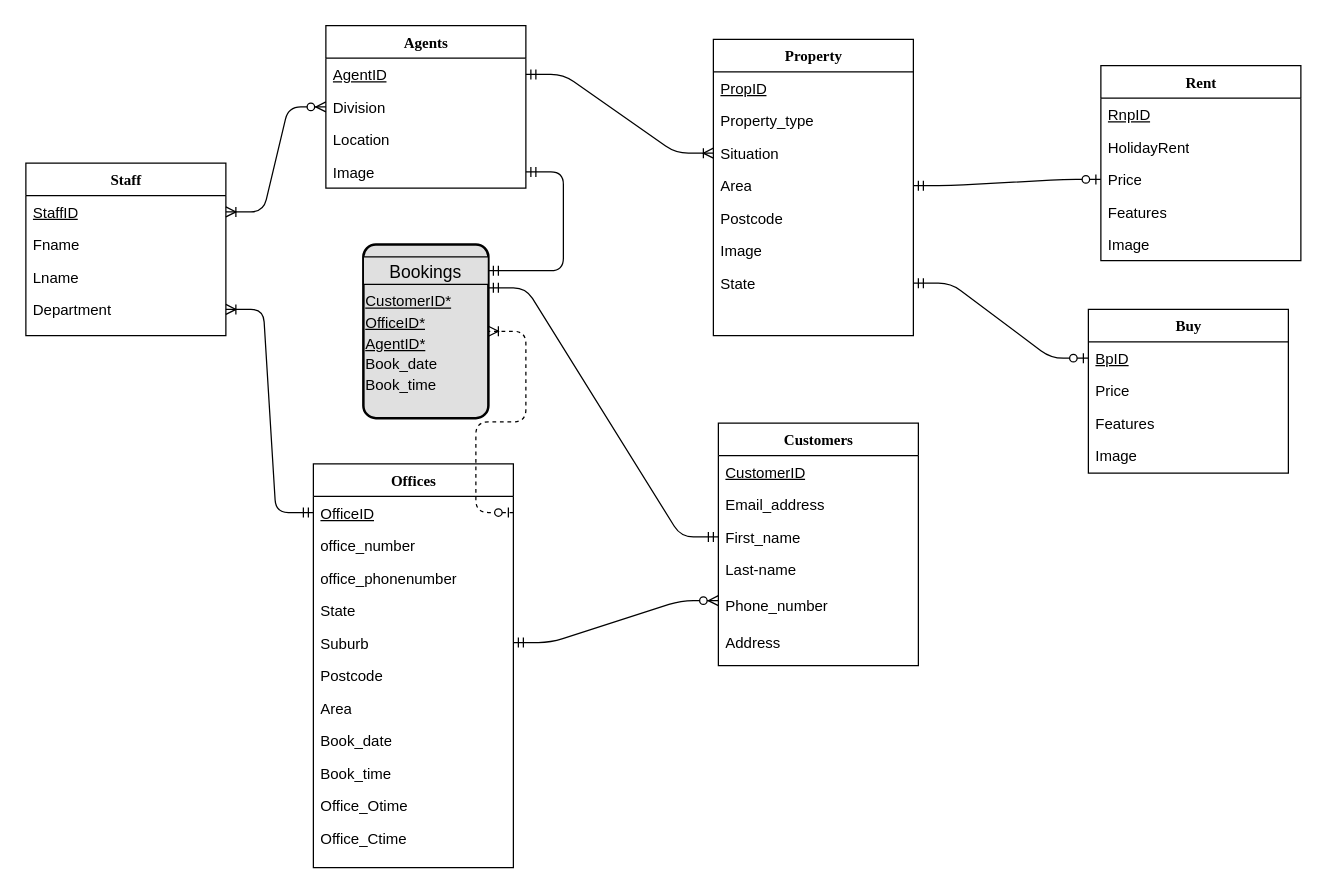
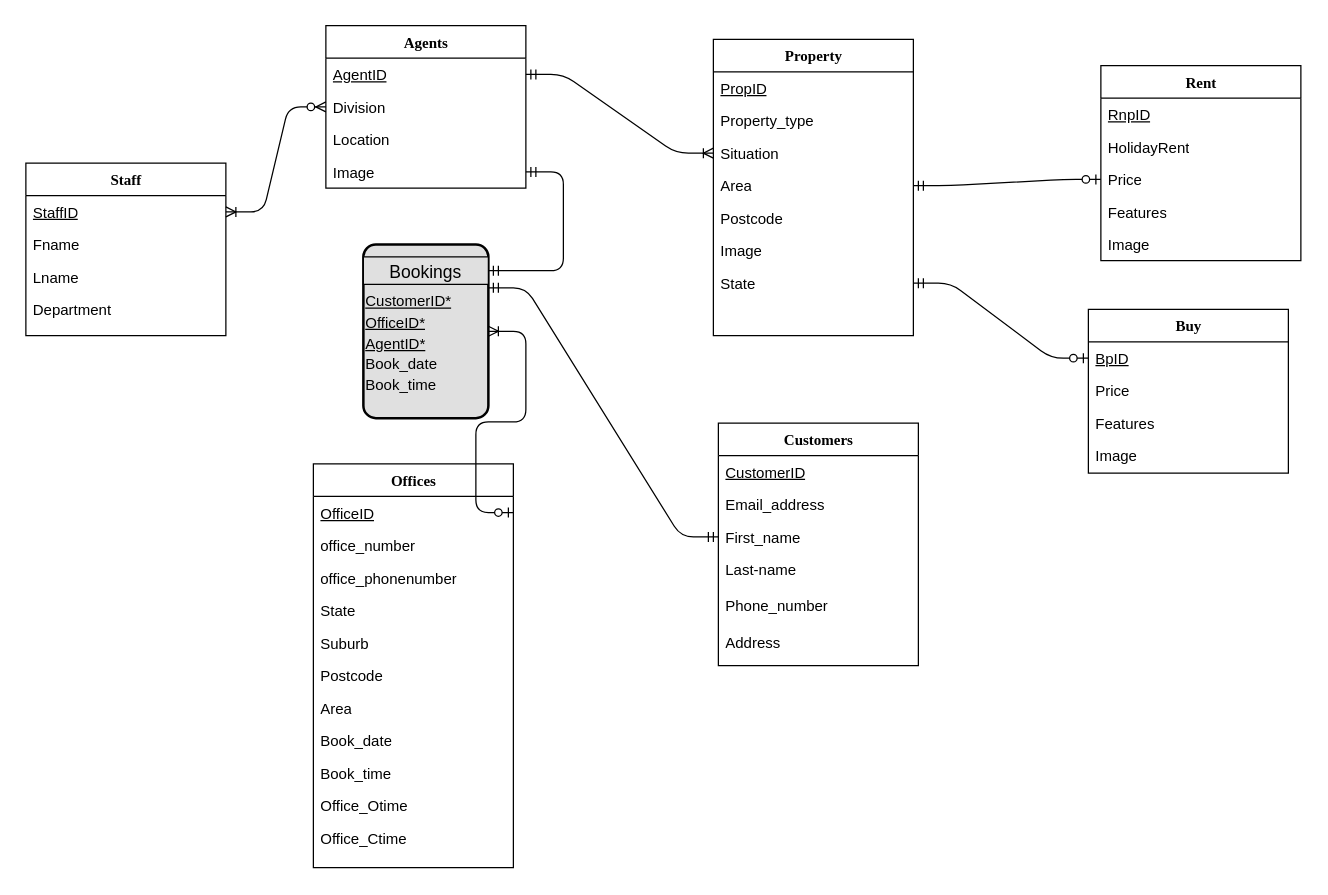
  <mxCell id="0" />
  <mxCell id="1" parent="0" />
  <mxCell id="2" value="Customers" parent="1" vertex="1" style="swimlane;html=1;fontStyle=1;align=center;verticalAlign=top;childLayout=stackLayout;horizontal=1;startSize=26;horizontalStack=0;resizeParent=1;resizeLast=0;collapsible=1;marginBottom=0;swimlaneFillColor=#ffffff;rounded=0;shadow=0;comic=0;labelBackgroundColor=none;strokeColor=#000000;strokeWidth=1;fillColor=none;fontFamily=Verdana;fontSize=12;fontColor=#000000;"><mxGeometry as="geometry" width="160" height="194" x="574" y="338" /></mxCell>
  <mxCell id="3" value="&lt;u&gt;CustomerID&lt;/u&gt;" parent="2" vertex="1" style="text;html=1;strokeColor=none;fillColor=none;align=left;verticalAlign=top;spacingLeft=4;spacingRight=4;whiteSpace=wrap;overflow=hidden;rotatable=0;points=[[0,0.5],[1,0.5]];portConstraint=eastwest;"><mxGeometry as="geometry" width="160" height="26" y="26" /></mxCell>
  <mxCell id="4" value="Email_address" parent="2" vertex="1" style="text;html=1;strokeColor=none;fillColor=none;align=left;verticalAlign=top;spacingLeft=4;spacingRight=4;whiteSpace=wrap;overflow=hidden;rotatable=0;points=[[0,0.5],[1,0.5]];portConstraint=eastwest;"><mxGeometry as="geometry" width="160" height="26" y="52" /></mxCell>
  <mxCell id="5" value="First_name" parent="2" vertex="1" style="text;html=1;strokeColor=none;fillColor=none;align=left;verticalAlign=top;spacingLeft=4;spacingRight=4;whiteSpace=wrap;overflow=hidden;rotatable=0;points=[[0,0.5],[1,0.5]];portConstraint=eastwest;"><mxGeometry as="geometry" width="160" height="26" y="78" /></mxCell>
  <mxCell id="6" value="Last-name&lt;br&gt;&lt;br&gt;Phone_number&lt;br&gt;&lt;br&gt;Address" parent="2" vertex="1" style="text;html=1;strokeColor=none;fillColor=none;align=left;verticalAlign=top;spacingLeft=4;spacingRight=4;whiteSpace=wrap;overflow=hidden;rotatable=0;points=[[0,0.5],[1,0.5]];portConstraint=eastwest;"><mxGeometry as="geometry" width="160" height="76" y="104" /></mxCell>
  <mxCell id="7" value="Buy" parent="1" vertex="1" style="swimlane;html=1;fontStyle=1;align=center;verticalAlign=top;childLayout=stackLayout;horizontal=1;startSize=26;horizontalStack=0;resizeParent=1;resizeLast=0;collapsible=1;marginBottom=0;swimlaneFillColor=#ffffff;rounded=0;shadow=0;comic=0;labelBackgroundColor=none;strokeColor=#000000;strokeWidth=1;fillColor=none;fontFamily=Verdana;fontSize=12;fontColor=#000000;"><mxGeometry as="geometry" width="160" height="131" x="870" y="247" /></mxCell>
  <mxCell id="8" value="&lt;u&gt;BpID&lt;/u&gt;" parent="7" vertex="1" style="text;html=1;strokeColor=none;fillColor=none;align=left;verticalAlign=top;spacingLeft=4;spacingRight=4;whiteSpace=wrap;overflow=hidden;rotatable=0;points=[[0,0.5],[1,0.5]];portConstraint=eastwest;"><mxGeometry as="geometry" width="160" height="26" y="26" /></mxCell>
  <mxCell id="9" value="Price" parent="7" vertex="1" style="text;html=1;strokeColor=none;fillColor=none;align=left;verticalAlign=top;spacingLeft=4;spacingRight=4;whiteSpace=wrap;overflow=hidden;rotatable=0;points=[[0,0.5],[1,0.5]];portConstraint=eastwest;"><mxGeometry as="geometry" width="160" height="26" y="52" /></mxCell>
  <mxCell id="10" value="Features" parent="7" vertex="1" style="text;html=1;strokeColor=none;fillColor=none;align=left;verticalAlign=top;spacingLeft=4;spacingRight=4;whiteSpace=wrap;overflow=hidden;rotatable=0;points=[[0,0.5],[1,0.5]];portConstraint=eastwest;"><mxGeometry as="geometry" width="160" height="26" y="78" /></mxCell>
  <mxCell id="11" value="Image" parent="7" vertex="1" style="text;html=1;strokeColor=none;fillColor=none;align=left;verticalAlign=top;spacingLeft=4;spacingRight=4;whiteSpace=wrap;overflow=hidden;rotatable=0;points=[[0,0.5],[1,0.5]];portConstraint=eastwest;"><mxGeometry as="geometry" width="160" height="26" y="104" /></mxCell>
  <mxCell id="12" value="Rent" parent="1" vertex="1" style="swimlane;html=1;fontStyle=1;align=center;verticalAlign=top;childLayout=stackLayout;horizontal=1;startSize=26;horizontalStack=0;resizeParent=1;resizeLast=0;collapsible=1;marginBottom=0;swimlaneFillColor=#ffffff;rounded=0;shadow=0;comic=0;labelBackgroundColor=none;strokeColor=#000000;strokeWidth=1;fillColor=none;fontFamily=Verdana;fontSize=12;fontColor=#000000;"><mxGeometry as="geometry" width="160" height="156" x="880" y="52" /></mxCell>
  <mxCell id="13" value="&lt;u&gt;RnpID&lt;/u&gt;" parent="12" vertex="1" style="text;html=1;strokeColor=none;fillColor=none;align=left;verticalAlign=top;spacingLeft=4;spacingRight=4;whiteSpace=wrap;overflow=hidden;rotatable=0;points=[[0,0.5],[1,0.5]];portConstraint=eastwest;"><mxGeometry as="geometry" width="160" height="26" y="26" /></mxCell>
  <mxCell id="14" value="HolidayRent" parent="12" vertex="1" style="text;html=1;strokeColor=none;fillColor=none;align=left;verticalAlign=top;spacingLeft=4;spacingRight=4;whiteSpace=wrap;overflow=hidden;rotatable=0;points=[[0,0.5],[1,0.5]];portConstraint=eastwest;"><mxGeometry as="geometry" width="160" height="26" y="52" /></mxCell>
  <mxCell id="15" value="Price" parent="12" vertex="1" style="text;html=1;strokeColor=none;fillColor=none;align=left;verticalAlign=top;spacingLeft=4;spacingRight=4;whiteSpace=wrap;overflow=hidden;rotatable=0;points=[[0,0.5],[1,0.5]];portConstraint=eastwest;"><mxGeometry as="geometry" width="160" height="26" y="78" /></mxCell>
  <mxCell id="16" value="Features" parent="12" vertex="1" style="text;html=1;strokeColor=none;fillColor=none;align=left;verticalAlign=top;spacingLeft=4;spacingRight=4;whiteSpace=wrap;overflow=hidden;rotatable=0;points=[[0,0.5],[1,0.5]];portConstraint=eastwest;"><mxGeometry as="geometry" width="160" height="26" y="104" /></mxCell>
  <mxCell id="17" value="Image" parent="12" vertex="1" style="text;html=1;strokeColor=none;fillColor=none;align=left;verticalAlign=top;spacingLeft=4;spacingRight=4;whiteSpace=wrap;overflow=hidden;rotatable=0;points=[[0,0.5],[1,0.5]];portConstraint=eastwest;"><mxGeometry as="geometry" width="160" height="26" y="130" /></mxCell>
  <mxCell id="18" value="Offices" parent="1" vertex="1" style="swimlane;html=1;fontStyle=1;align=center;verticalAlign=top;childLayout=stackLayout;horizontal=1;startSize=26;horizontalStack=0;resizeParent=1;resizeLast=0;collapsible=1;marginBottom=0;swimlaneFillColor=#ffffff;rounded=0;shadow=0;comic=0;labelBackgroundColor=none;strokeColor=#000000;strokeWidth=1;fillColor=none;fontFamily=Verdana;fontSize=12;fontColor=#000000;"><mxGeometry as="geometry" width="160" height="323" x="250" y="370.5" /></mxCell>
  <mxCell id="19" value="&lt;u&gt;OfficeID&lt;/u&gt;" parent="18" vertex="1" style="text;html=1;strokeColor=none;fillColor=none;align=left;verticalAlign=top;spacingLeft=4;spacingRight=4;whiteSpace=wrap;overflow=hidden;rotatable=0;points=[[0,0.5],[1,0.5]];portConstraint=eastwest;"><mxGeometry as="geometry" width="160" height="26" y="26" /></mxCell>
  <mxCell id="20" value="office_number" parent="18" vertex="1" style="text;html=1;strokeColor=none;fillColor=none;align=left;verticalAlign=top;spacingLeft=4;spacingRight=4;whiteSpace=wrap;overflow=hidden;rotatable=0;points=[[0,0.5],[1,0.5]];portConstraint=eastwest;"><mxGeometry as="geometry" width="160" height="26" y="52" /></mxCell>
  <mxCell id="21" value="office_phonenumber" parent="18" vertex="1" style="text;html=1;strokeColor=none;fillColor=none;align=left;verticalAlign=top;spacingLeft=4;spacingRight=4;whiteSpace=wrap;overflow=hidden;rotatable=0;points=[[0,0.5],[1,0.5]];portConstraint=eastwest;"><mxGeometry as="geometry" width="160" height="26" y="78" /></mxCell>
  <mxCell id="22" value="State" parent="18" vertex="1" style="text;html=1;strokeColor=none;fillColor=none;align=left;verticalAlign=top;spacingLeft=4;spacingRight=4;whiteSpace=wrap;overflow=hidden;rotatable=0;points=[[0,0.5],[1,0.5]];portConstraint=eastwest;"><mxGeometry as="geometry" width="160" height="26" y="104" /></mxCell>
  <mxCell id="23" value="Suburb" parent="18" vertex="1" style="text;html=1;strokeColor=none;fillColor=none;align=left;verticalAlign=top;spacingLeft=4;spacingRight=4;whiteSpace=wrap;overflow=hidden;rotatable=0;points=[[0,0.5],[1,0.5]];portConstraint=eastwest;"><mxGeometry as="geometry" width="160" height="26" y="130" /></mxCell>
  <mxCell id="24" value="Postcode" parent="18" vertex="1" style="text;html=1;strokeColor=none;fillColor=none;align=left;verticalAlign=top;spacingLeft=4;spacingRight=4;whiteSpace=wrap;overflow=hidden;rotatable=0;points=[[0,0.5],[1,0.5]];portConstraint=eastwest;"><mxGeometry as="geometry" width="160" height="26" y="156" /></mxCell>
  <mxCell id="25" value="Area" parent="18" vertex="1" style="text;html=1;strokeColor=none;fillColor=none;align=left;verticalAlign=top;spacingLeft=4;spacingRight=4;whiteSpace=wrap;overflow=hidden;rotatable=0;points=[[0,0.5],[1,0.5]];portConstraint=eastwest;"><mxGeometry as="geometry" width="160" height="26" y="182" /></mxCell>
  <mxCell id="26" value="Book_date" parent="18" vertex="1" style="text;html=1;strokeColor=none;fillColor=none;align=left;verticalAlign=top;spacingLeft=4;spacingRight=4;whiteSpace=wrap;overflow=hidden;rotatable=0;points=[[0,0.5],[1,0.5]];portConstraint=eastwest;"><mxGeometry as="geometry" width="160" height="26" y="208" /></mxCell>
  <mxCell id="27" value="Book_time" parent="18" vertex="1" style="text;html=1;strokeColor=none;fillColor=none;align=left;verticalAlign=top;spacingLeft=4;spacingRight=4;whiteSpace=wrap;overflow=hidden;rotatable=0;points=[[0,0.5],[1,0.5]];portConstraint=eastwest;"><mxGeometry as="geometry" width="160" height="26" y="234" /></mxCell>
  <mxCell id="28" value="Office_Otime" parent="18" vertex="1" style="text;html=1;strokeColor=none;fillColor=none;align=left;verticalAlign=top;spacingLeft=4;spacingRight=4;whiteSpace=wrap;overflow=hidden;rotatable=0;points=[[0,0.5],[1,0.5]];portConstraint=eastwest;"><mxGeometry as="geometry" width="160" height="26" y="260" /></mxCell>
  <mxCell id="29" value="Office_Ctime" parent="18" vertex="1" style="text;html=1;strokeColor=none;fillColor=none;align=left;verticalAlign=top;spacingLeft=4;spacingRight=4;whiteSpace=wrap;overflow=hidden;rotatable=0;points=[[0,0.5],[1,0.5]];portConstraint=eastwest;"><mxGeometry as="geometry" width="160" height="26" y="286" /></mxCell>
  <mxCell id="30" value="Property" parent="1" vertex="1" style="swimlane;html=1;fontStyle=1;align=center;verticalAlign=top;childLayout=stackLayout;horizontal=1;startSize=26;horizontalStack=0;resizeParent=1;resizeLast=0;collapsible=1;marginBottom=0;swimlaneFillColor=#ffffff;rounded=0;shadow=0;comic=0;labelBackgroundColor=none;strokeColor=#000000;strokeWidth=1;fillColor=none;fontFamily=Verdana;fontSize=12;fontColor=#000000;"><mxGeometry as="geometry" width="160" height="237" x="570" y="31" /></mxCell>
  <mxCell id="31" value="&lt;u&gt;PropID&lt;/u&gt;" parent="30" vertex="1" style="text;html=1;strokeColor=none;fillColor=none;align=left;verticalAlign=top;spacingLeft=4;spacingRight=4;whiteSpace=wrap;overflow=hidden;rotatable=0;points=[[0,0.5],[1,0.5]];portConstraint=eastwest;"><mxGeometry as="geometry" width="160" height="26" y="26" /></mxCell>
  <mxCell id="32" value="Property_type" parent="30" vertex="1" style="text;html=1;strokeColor=none;fillColor=none;align=left;verticalAlign=top;spacingLeft=4;spacingRight=4;whiteSpace=wrap;overflow=hidden;rotatable=0;points=[[0,0.5],[1,0.5]];portConstraint=eastwest;"><mxGeometry as="geometry" width="160" height="26" y="52" /></mxCell>
  <mxCell id="33" value="Situation" parent="30" vertex="1" style="text;html=1;strokeColor=none;fillColor=none;align=left;verticalAlign=top;spacingLeft=4;spacingRight=4;whiteSpace=wrap;overflow=hidden;rotatable=0;points=[[0,0.5],[1,0.5]];portConstraint=eastwest;"><mxGeometry as="geometry" width="160" height="26" y="78" /></mxCell>
  <mxCell id="34" value="Area" parent="30" vertex="1" style="text;html=1;strokeColor=none;fillColor=none;align=left;verticalAlign=top;spacingLeft=4;spacingRight=4;whiteSpace=wrap;overflow=hidden;rotatable=0;points=[[0,0.5],[1,0.5]];portConstraint=eastwest;"><mxGeometry as="geometry" width="160" height="26" y="104" /></mxCell>
  <mxCell id="35" value="Postcode" parent="30" vertex="1" style="text;html=1;strokeColor=none;fillColor=none;align=left;verticalAlign=top;spacingLeft=4;spacingRight=4;whiteSpace=wrap;overflow=hidden;rotatable=0;points=[[0,0.5],[1,0.5]];portConstraint=eastwest;"><mxGeometry as="geometry" width="160" height="26" y="130" /></mxCell>
  <mxCell id="36" value="Image" parent="30" vertex="1" style="text;html=1;strokeColor=none;fillColor=none;align=left;verticalAlign=top;spacingLeft=4;spacingRight=4;whiteSpace=wrap;overflow=hidden;rotatable=0;points=[[0,0.5],[1,0.5]];portConstraint=eastwest;"><mxGeometry as="geometry" width="160" height="26" y="156" /></mxCell>
  <mxCell id="37" value="State" parent="30" vertex="1" style="text;html=1;strokeColor=none;fillColor=none;align=left;verticalAlign=top;spacingLeft=4;spacingRight=4;whiteSpace=wrap;overflow=hidden;rotatable=0;points=[[0,0.5],[1,0.5]];portConstraint=eastwest;"><mxGeometry as="geometry" width="160" height="26" y="182" /></mxCell>
  <mxCell id="38" value="Staff" parent="1" vertex="1" style="swimlane;html=1;fontStyle=1;align=center;verticalAlign=top;childLayout=stackLayout;horizontal=1;startSize=26;horizontalStack=0;resizeParent=1;resizeLast=0;collapsible=1;marginBottom=0;swimlaneFillColor=#ffffff;rounded=0;shadow=0;comic=0;labelBackgroundColor=none;strokeColor=#000000;strokeWidth=1;fillColor=none;fontFamily=Verdana;fontSize=12;fontColor=#000000;"><mxGeometry as="geometry" width="160" height="138" x="20" y="130" /></mxCell>
  <mxCell id="39" value="&lt;u&gt;StaffID&lt;/u&gt;" parent="38" vertex="1" style="text;html=1;strokeColor=none;fillColor=none;align=left;verticalAlign=top;spacingLeft=4;spacingRight=4;whiteSpace=wrap;overflow=hidden;rotatable=0;points=[[0,0.5],[1,0.5]];portConstraint=eastwest;"><mxGeometry as="geometry" width="160" height="26" y="26" /></mxCell>
  <mxCell id="40" value="Fname" parent="38" vertex="1" style="text;html=1;strokeColor=none;fillColor=none;align=left;verticalAlign=top;spacingLeft=4;spacingRight=4;whiteSpace=wrap;overflow=hidden;rotatable=0;points=[[0,0.5],[1,0.5]];portConstraint=eastwest;"><mxGeometry as="geometry" width="160" height="26" y="52" /></mxCell>
  <mxCell id="41" value="Lname" parent="38" vertex="1" style="text;html=1;strokeColor=none;fillColor=none;align=left;verticalAlign=top;spacingLeft=4;spacingRight=4;whiteSpace=wrap;overflow=hidden;rotatable=0;points=[[0,0.5],[1,0.5]];portConstraint=eastwest;"><mxGeometry as="geometry" width="160" height="26" y="78" /></mxCell>
  <mxCell id="42" value="Department" parent="38" vertex="1" style="text;html=1;strokeColor=none;fillColor=none;align=left;verticalAlign=top;spacingLeft=4;spacingRight=4;whiteSpace=wrap;overflow=hidden;rotatable=0;points=[[0,0.5],[1,0.5]];portConstraint=eastwest;"><mxGeometry as="geometry" width="160" height="26" y="104" /></mxCell>
  <mxCell id="43" value="Agents" parent="1" vertex="1" style="swimlane;html=1;fontStyle=1;align=center;verticalAlign=top;childLayout=stackLayout;horizontal=1;startSize=26;horizontalStack=0;resizeParent=1;resizeLast=0;collapsible=1;marginBottom=0;swimlaneFillColor=#ffffff;rounded=0;shadow=0;comic=0;labelBackgroundColor=none;strokeColor=#000000;strokeWidth=1;fillColor=none;fontFamily=Verdana;fontSize=12;fontColor=#000000;"><mxGeometry as="geometry" width="160" height="130" x="260" y="20" /></mxCell>
  <mxCell id="44" value="&lt;u&gt;AgentID&lt;/u&gt;" parent="43" vertex="1" style="text;html=1;strokeColor=none;fillColor=none;align=left;verticalAlign=top;spacingLeft=4;spacingRight=4;whiteSpace=wrap;overflow=hidden;rotatable=0;points=[[0,0.5],[1,0.5]];portConstraint=eastwest;"><mxGeometry as="geometry" width="160" height="26" y="26" /></mxCell>
  <mxCell id="45" value="Division&lt;span style=&quot;display: inline ; float: none ; background-color: rgb(248 , 249 , 250) ; color: rgb(0 , 0 , 0) ; font-family: &amp;#34;helvetica&amp;#34; , &amp;#34;arial&amp;#34; , sans-serif ; font-size: 0px ; font-style: normal ; font-variant: normal ; font-weight: 400 ; letter-spacing: normal ; text-align: left ; text-decoration: none ; text-indent: 0px ; text-transform: none ; white-space: nowrap ; word-spacing: 0px&quot;&gt;%3CmxGraphModel%3E%3Croot%3E%3CmxCell%20id%3D%220%22%2F%3E%3CmxCell%20id%3D%221%22%20parent%3D%220%22%2F%3E%3CmxCell%20id%3D%222%22%20value%3D%22StaffID*%22%20parent%3D%221%22%20style%3D%22text%3Bhtml%3D1%3BstrokeColor%3Dnone%3BfillColor%3Dnone%3Balign%3Dleft%3BverticalAlign%3Dtop%3BspacingLeft%3D4%3BspacingRight%3D4%3BwhiteSpace%3Dwrap%3Boverflow%3Dhidden%3Brotatable%3D0%3Bpoints%3D%5B%5B0%2C0.5%5D%2C%5B1%2C0.5%5D%5D%3BportConstraint%3Deastwest%3B%22%20vertex%3D%221%22%3E%3CmxGeometry%20as%3D%22geometry%22%20y%3D%22468%22%20x%3D%22700%22%20height%3D%2226%22%20width%3D%22160%22%2F%3E%3C%2FmxCell%3E%3C%2Froot%3E%3C%2FmxGraphModel%3E&lt;/span&gt;" parent="43" vertex="1" style="text;html=1;strokeColor=none;fillColor=none;align=left;verticalAlign=top;spacingLeft=4;spacingRight=4;whiteSpace=wrap;overflow=hidden;rotatable=0;points=[[0,0.5],[1,0.5]];portConstraint=eastwest;"><mxGeometry as="geometry" width="160" height="26" y="52" /></mxCell>
  <mxCell id="46" value="Location" parent="43" vertex="1" style="text;html=1;strokeColor=none;fillColor=none;align=left;verticalAlign=top;spacingLeft=4;spacingRight=4;whiteSpace=wrap;overflow=hidden;rotatable=0;points=[[0,0.5],[1,0.5]];portConstraint=eastwest;"><mxGeometry as="geometry" width="160" height="26" y="78" /></mxCell>
  <mxCell id="47" value="Image" parent="43" vertex="1" style="text;html=1;strokeColor=none;fillColor=none;align=left;verticalAlign=top;spacingLeft=4;spacingRight=4;whiteSpace=wrap;overflow=hidden;rotatable=0;points=[[0,0.5],[1,0.5]];portConstraint=eastwest;"><mxGeometry as="geometry" width="160" height="26" y="104" /></mxCell>
  <mxCell id="48" value="" parent="1" style="edgeStyle=entityRelationEdgeStyle;fontSize=12;html=1;endArrow=ERzeroToOne;startArrow=ERmandOne;exitX=1;exitY=0.5;exitDx=0;exitDy=0;entryX=0;entryY=0.5;entryDx=0;entryDy=0;" source="34" edge="1"><mxGeometry as="geometry" width="100" height="100" relative="1"><mxPoint as="sourcePoint" x="420" y="526" /><mxPoint as="targetPoint" x="880" y="143" /></mxGeometry></mxCell>
  <mxCell id="49" value="" parent="1" style="edgeStyle=entityRelationEdgeStyle;fontSize=12;html=1;endArrow=ERzeroToOne;startArrow=ERmandOne;entryX=0;entryY=0.5;entryDx=0;entryDy=0;exitX=1;exitY=0.5;exitDx=0;exitDy=0;" edge="1" target="8"><mxGeometry as="geometry" width="100" height="100" relative="1"><mxPoint as="sourcePoint" x="730" y="226" /><mxPoint as="targetPoint" x="810" y="185" /></mxGeometry></mxCell>
  <mxCell id="50" value="" parent="1" style="edgeStyle=entityRelationEdgeStyle;fontSize=12;html=1;endArrow=ERmandOne;startArrow=ERmandOne;" source="58" edge="1" target="47"><mxGeometry as="geometry" width="100" height="100" relative="1"><mxPoint as="sourcePoint" x="240" y="81" /><mxPoint as="targetPoint" x="350" y="227" /></mxGeometry></mxCell>
  <mxCell id="51" value="" parent="1" style="edgeStyle=entityRelationEdgeStyle;fontSize=12;html=1;endArrow=ERmandOne;startArrow=ERmandOne;entryX=0;entryY=0.5;entryDx=0;entryDy=0;exitX=1;exitY=0.25;exitDx=0;exitDy=0;" source="57" edge="1" target="5"><mxGeometry as="geometry" width="100" height="100" relative="1"><mxPoint as="sourcePoint" x="430" y="280" /><mxPoint as="targetPoint" x="240" y="353" /></mxGeometry></mxCell>
- <mxCell id="52" value="" parent="1" style="edgeStyle=entityRelationEdgeStyle;fontSize=12;html=1;endArrow=ERoneToMany;startArrow=ERmandOne;" source="19" edge="1" target="42"><mxGeometry as="geometry" width="100" height="100" relative="1"><mxPoint as="sourcePoint" x="10" y="868" /><mxPoint as="targetPoint" x="180" y="299" /></mxGeometry></mxCell>
  <mxCell id="53" value="" parent="1" style="edgeStyle=entityRelationEdgeStyle;fontSize=12;html=1;endArrow=ERoneToMany;startArrow=ERmandOne;exitX=1;exitY=0.5;exitDx=0;exitDy=0;entryX=0;entryY=0.5;entryDx=0;entryDy=0;" source="44" edge="1" target="33"><mxGeometry as="geometry" width="100" height="100" relative="1"><mxPoint as="sourcePoint" x="440" y="152" /><mxPoint as="targetPoint" x="540" y="52" /></mxGeometry></mxCell>
  <mxCell id="54" value="" parent="1" style="edgeStyle=entityRelationEdgeStyle;fontSize=12;html=1;endArrow=ERoneToMany;startArrow=ERzeroToMany;" source="45" edge="1" target="39"><mxGeometry as="geometry" width="100" height="100" relative="1"><mxPoint as="sourcePoint" x="100" y="188" /><mxPoint as="targetPoint" x="220" y="178" /></mxGeometry></mxCell>
- <mxCell id="55" value="" parent="1" style="edgeStyle=entityRelationEdgeStyle;fontSize=12;html=1;endArrow=ERoneToMany;startArrow=ERzeroToOne;exitX=1;exitY=0.5;exitDx=0;exitDy=0;dashed=1;" source="19" edge="1" target="57"><mxGeometry as="geometry" width="100" height="100" relative="1"><mxPoint as="sourcePoint" x="400" y="420" /><mxPoint as="targetPoint" x="430" y="302" /></mxGeometry></mxCell>
- <mxCell id="56" value="" parent="1" style="edgeStyle=entityRelationEdgeStyle;fontSize=12;html=1;endArrow=ERzeroToMany;startArrow=ERmandOne;" source="23" edge="1" target="6"><mxGeometry as="geometry" width="100" height="100" relative="1"><mxPoint as="sourcePoint" x="474" y="690" /><mxPoint as="targetPoint" x="574" y="590" /></mxGeometry></mxCell>
+ <mxCell id="55" value="" parent="1" style="edgeStyle=entityRelationEdgeStyle;fontSize=12;html=1;endArrow=ERoneToMany;startArrow=ERzeroToOne;exitX=1;exitY=0.5;exitDx=0;exitDy=0;" source="19" edge="1" target="57"><mxGeometry as="geometry" width="100" height="100" relative="1"><mxPoint as="sourcePoint" x="400" y="420" /><mxPoint as="targetPoint" x="430" y="302" /></mxGeometry></mxCell>
  <mxCell id="57" value="&lt;font style=&quot;font-size: 12px&quot;&gt;&lt;br&gt;&lt;u&gt;CustomerID*&lt;br&gt;OfficeID*&lt;br&gt;AgentID*&lt;/u&gt;&lt;br&gt;Book_date&lt;br&gt;Book_time&lt;/font&gt;" parent="1" vertex="1" style="strokeWidth=2;rounded=1;arcSize=10;whiteSpace=wrap;html=1;align=left;fontSize=14;fillColor=#e0e0e0;"><mxGeometry as="geometry" width="100" height="139" x="290" y="195" /></mxCell>
  <mxCell id="58" value="Bookings" parent="1" vertex="1" style="text;align=center;verticalAlign=middle;spacingLeft=4;spacingRight=4;strokeColor=#000000;fillColor=#e0e0e0;rotatable=0;points=[[0,0.5],[1,0.5]];portConstraint=eastwest;fontSize=14;"><mxGeometry as="geometry" width="100" height="22" x="290" y="205" /></mxCell>
